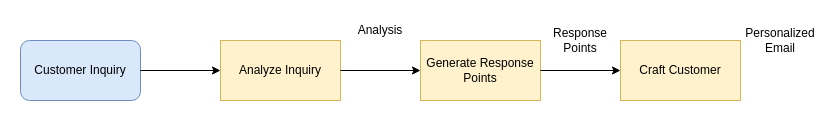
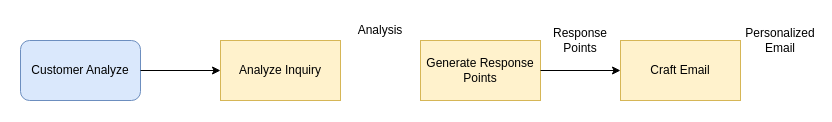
  <mxCell id="0" />
  <mxCell id="1" parent="0" />
- <mxCell id="2" value="&lt;font color=&quot;#000000&quot;&gt;Customer Inquiry&lt;/font&gt;" style="rounded=1;whiteSpace=wrap;html=1;fillColor=#dae8fc;strokeColor=#6c8ebf;" vertex="1" parent="1"><mxGeometry x="20" y="40" width="120" height="60" as="geometry" /></mxCell>
+ <mxCell id="2" value="&lt;font color=&quot;#000000&quot;&gt;Customer Analyze&lt;/font&gt;" style="rounded=1;whiteSpace=wrap;html=1;fillColor=#dae8fc;strokeColor=#6c8ebf;" vertex="1" parent="1"><mxGeometry x="20" y="40" width="120" height="60" as="geometry" /></mxCell>
  <mxCell id="3" value="&lt;font color=&quot;#000000&quot;&gt;Analyze Inquiry&lt;/font&gt;" style="rounded=0;whiteSpace=wrap;html=1;fillColor=#fff2cc;strokeColor=#d6b656;" vertex="1" parent="1"><mxGeometry x="220" y="40" width="120" height="60" as="geometry" /></mxCell>
  <mxCell id="4" value="&lt;font color=&quot;#000000&quot;&gt;Generate Response Points&lt;/font&gt;" style="rounded=0;whiteSpace=wrap;html=1;fillColor=#fff2cc;strokeColor=#d6b656;" vertex="1" parent="1"><mxGeometry x="420" y="40" width="120" height="60" as="geometry" /></mxCell>
- <mxCell id="5" value="&lt;font color=&quot;#000000&quot;&gt;Craft Customer&lt;/font&gt;" style="rounded=0;whiteSpace=wrap;html=1;fillColor=#fff2cc;strokeColor=#d6b656;" vertex="1" parent="1"><mxGeometry x="620" y="40" width="120" height="60" as="geometry" /></mxCell>
+ <mxCell id="5" value="&lt;font color=&quot;#000000&quot;&gt;Craft Email&lt;/font&gt;" style="rounded=0;whiteSpace=wrap;html=1;fillColor=#fff2cc;strokeColor=#d6b656;" vertex="1" parent="1"><mxGeometry x="620" y="40" width="120" height="60" as="geometry" /></mxCell>
  <mxCell id="6" value="" style="endArrow=classic;html=1;exitX=1;exitY=0.5;exitDx=0;exitDy=0;entryX=0;entryY=0.5;entryDx=0;entryDy=0;" edge="1" parent="1" source="2" target="3"><mxGeometry width="50" height="50" relative="1" as="geometry"><mxPoint x="370" y="270" as="sourcePoint" /><mxPoint x="420" y="220" as="targetPoint" /></mxGeometry></mxCell>
- <mxCell id="7" value="" style="endArrow=classic;html=1;exitX=1;exitY=0.5;exitDx=0;exitDy=0;entryX=0;entryY=0.5;entryDx=0;entryDy=0;" edge="1" parent="1" source="3" target="4"><mxGeometry width="50" height="50" relative="1" as="geometry"><mxPoint x="370" y="270" as="sourcePoint" /><mxPoint x="420" y="220" as="targetPoint" /></mxGeometry></mxCell>
  <mxCell id="8" value="" style="endArrow=classic;html=1;exitX=1;exitY=0.5;exitDx=0;exitDy=0;entryX=0;entryY=0.5;entryDx=0;entryDy=0;" edge="1" parent="1" source="4" target="5"><mxGeometry width="50" height="50" relative="1" as="geometry"><mxPoint x="370" y="270" as="sourcePoint" /><mxPoint x="420" y="220" as="targetPoint" /></mxGeometry></mxCell>
  <mxCell id="9" value="Analysis" style="text;html=1;strokeColor=none;fillColor=none;align=center;verticalAlign=middle;whiteSpace=wrap;rounded=0;" vertex="1" parent="1"><mxGeometry x="350" y="20" width="60" height="20" as="geometry" /></mxCell>
  <mxCell id="10" value="Response Points" style="text;html=1;strokeColor=none;fillColor=none;align=center;verticalAlign=middle;whiteSpace=wrap;rounded=0;" vertex="1" parent="1"><mxGeometry x="550" y="30" width="60" height="20" as="geometry" /></mxCell>
  <mxCell id="11" value="Personalized Email" style="text;html=1;strokeColor=none;fillColor=none;align=center;verticalAlign=middle;whiteSpace=wrap;rounded=0;" vertex="1" parent="1"><mxGeometry x="750" y="30" width="60" height="20" as="geometry" /></mxCell>
